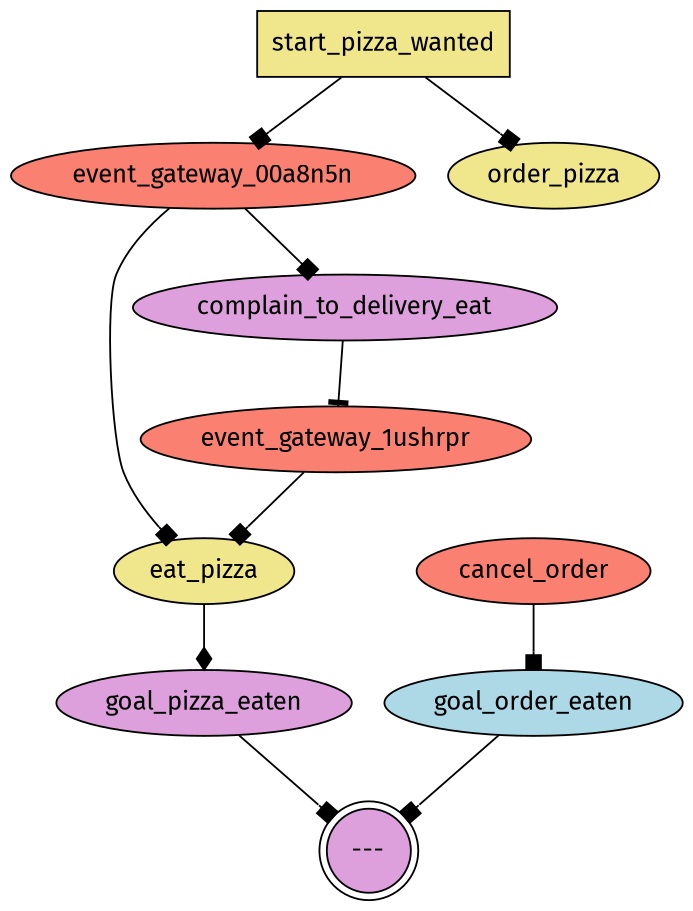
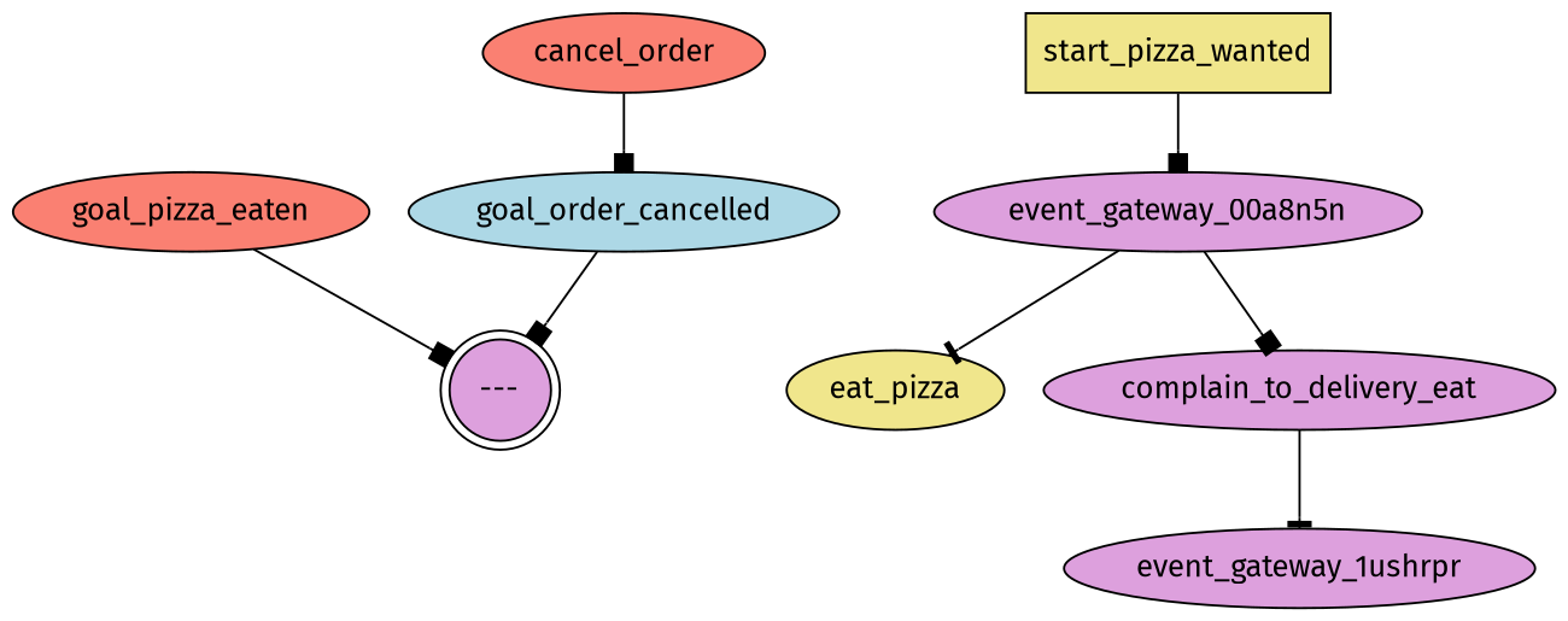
  digraph {
    fontname="Fira Sans"
    node [fillcolor=plum fontname="Fira Sans" style=filled]
    edge [arrowhead=box fontname="Fira Sans"]
    n1 [label="---" shape=doublecircle]
-   n2 [label=goal_pizza_eaten]
+   n2 [fillcolor=salmon label=goal_pizza_eaten]
    n3 [fillcolor=khaki label=eat_pizza]
-   n4 [fillcolor=salmon label=event_gateway_00a8n5n]
+   n4 [label=event_gateway_00a8n5n]
    n5 [label=complain_to_delivery_eat]
-   n6 [fillcolor=salmon label=event_gateway_1ushrpr]
-   n7 [fillcolor=khaki label=order_pizza]
+   n6 [label=event_gateway_1ushrpr]
    n8 [fillcolor=khaki label=start_pizza_wanted shape=box]
-   n9 [fillcolor=lightblue label=goal_order_eaten]
+   n9 [fillcolor=lightblue label=goal_order_cancelled]
    n10 [fillcolor=salmon label=cancel_order]
    n2 -> n1
-   n3 -> n2 [arrowhead=diamond]
-   n4 -> n3
+   n4 -> n3 [arrowhead=tee]
    n4 -> n5
    n5 -> n6 [arrowhead=tee]
-   n6 -> n3
    n8 -> n4
-   n8 -> n7
    n9 -> n1
    n10 -> n9
  }
